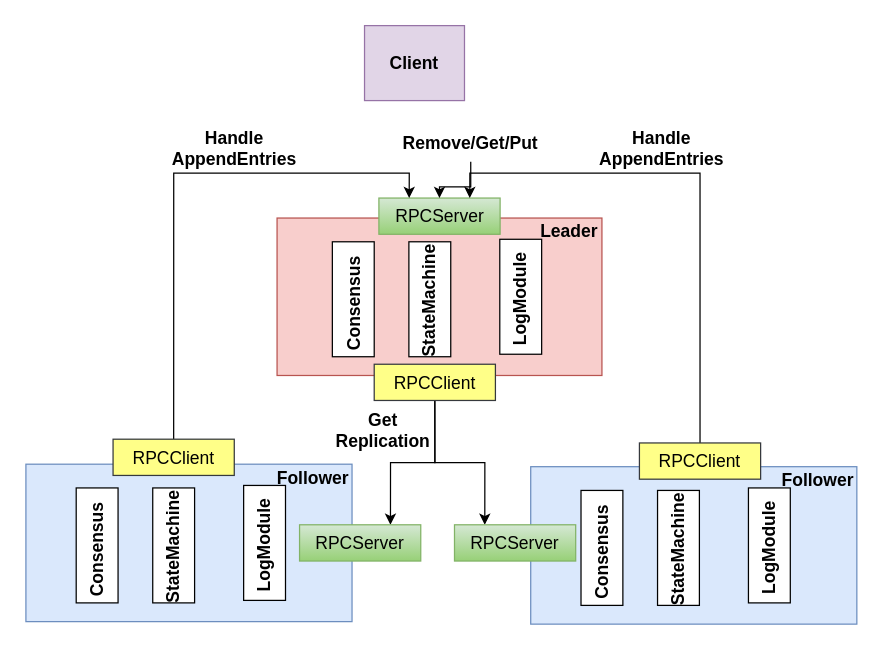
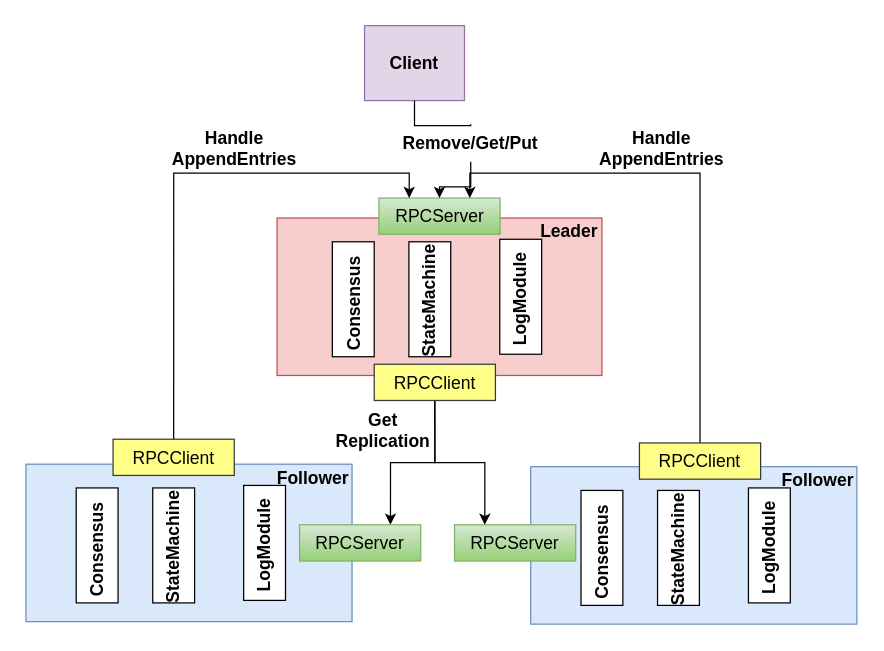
  <mxCell id="0" />
  <mxCell id="1" parent="0" />
  <mxCell id="2" value="" style="rounded=0;whiteSpace=wrap;html=1;fillColor=#f8cecc;strokeColor=#b85450;" parent="1" vertex="1"><mxGeometry x="221" y="174" width="260" height="126" as="geometry" /></mxCell>
  <mxCell id="3" value="&lt;b&gt;Leader&lt;/b&gt;" style="text;html=1;strokeColor=none;fillColor=none;align=center;verticalAlign=middle;whiteSpace=wrap;rounded=0;fontSize=14;" parent="1" vertex="1"><mxGeometry x="425" y="170" width="60" height="30" as="geometry" /></mxCell>
  <mxCell id="4" value="" style="rounded=0;whiteSpace=wrap;html=1;fontSize=14;" parent="1" vertex="1"><mxGeometry x="326.5" y="193" width="33.5" height="92" as="geometry" /></mxCell>
  <mxCell id="5" value="&lt;b&gt;StateMachine&lt;/b&gt;" style="text;html=1;strokeColor=none;fillColor=none;align=center;verticalAlign=middle;whiteSpace=wrap;rounded=0;fontSize=14;rotation=-90;" parent="1" vertex="1"><mxGeometry x="298.25" y="227.5" width="90" height="25" as="geometry" /></mxCell>
  <mxCell id="6" value="" style="rounded=0;whiteSpace=wrap;html=1;fontSize=14;" parent="1" vertex="1"><mxGeometry x="265.25" y="193" width="33.5" height="92" as="geometry" /></mxCell>
  <mxCell id="7" value="&lt;b&gt;Consensus&lt;br&gt;&lt;/b&gt;" style="text;html=1;strokeColor=none;fillColor=none;align=center;verticalAlign=middle;whiteSpace=wrap;rounded=0;fontSize=14;rotation=-90;" parent="1" vertex="1"><mxGeometry x="252" y="227.5" width="60" height="30" as="geometry" /></mxCell>
  <mxCell id="8" value="" style="rounded=0;whiteSpace=wrap;html=1;fontSize=14;" parent="1" vertex="1"><mxGeometry x="399.25" y="191" width="33.5" height="92" as="geometry" /></mxCell>
  <mxCell id="9" value="&lt;b&gt;LogModule&lt;/b&gt;" style="text;html=1;strokeColor=none;fillColor=none;align=center;verticalAlign=middle;whiteSpace=wrap;rounded=0;fontSize=14;rotation=-90;" parent="1" vertex="1"><mxGeometry x="371" y="226.5" width="90" height="25" as="geometry" /></mxCell>
  <mxCell id="10" value="" style="rounded=0;whiteSpace=wrap;html=1;fillColor=#dae8fc;strokeColor=#6c8ebf;" parent="1" vertex="1"><mxGeometry x="20" y="371" width="261" height="126" as="geometry" /></mxCell>
  <mxCell id="11" value="&lt;b&gt;Follower&lt;/b&gt;" style="text;html=1;strokeColor=none;fillColor=none;align=center;verticalAlign=middle;whiteSpace=wrap;rounded=0;fontSize=14;" parent="1" vertex="1"><mxGeometry x="220" y="367" width="60" height="30" as="geometry" /></mxCell>
  <mxCell id="12" value="" style="rounded=0;whiteSpace=wrap;html=1;fontSize=14;" parent="1" vertex="1"><mxGeometry x="121.5" y="390" width="33.5" height="92" as="geometry" /></mxCell>
  <mxCell id="13" value="&lt;b&gt;StateMachine&lt;/b&gt;" style="text;html=1;strokeColor=none;fillColor=none;align=center;verticalAlign=middle;whiteSpace=wrap;rounded=0;fontSize=14;rotation=-90;" parent="1" vertex="1"><mxGeometry x="93.25" y="424.5" width="90" height="25" as="geometry" /></mxCell>
  <mxCell id="14" value="" style="rounded=0;whiteSpace=wrap;html=1;fontSize=14;" parent="1" vertex="1"><mxGeometry x="60.25" y="390" width="33.5" height="92" as="geometry" /></mxCell>
  <mxCell id="15" value="&lt;b&gt;Consensus&lt;br&gt;&lt;/b&gt;" style="text;html=1;strokeColor=none;fillColor=none;align=center;verticalAlign=middle;whiteSpace=wrap;rounded=0;fontSize=14;rotation=-90;" parent="1" vertex="1"><mxGeometry x="47" y="424.5" width="60" height="30" as="geometry" /></mxCell>
  <mxCell id="16" value="" style="rounded=0;whiteSpace=wrap;html=1;fontSize=14;" parent="1" vertex="1"><mxGeometry x="194.25" y="388" width="33.5" height="92" as="geometry" /></mxCell>
  <mxCell id="17" value="&lt;b&gt;LogModule&lt;/b&gt;" style="text;html=1;strokeColor=none;fillColor=none;align=center;verticalAlign=middle;whiteSpace=wrap;rounded=0;fontSize=14;rotation=-90;" parent="1" vertex="1"><mxGeometry x="166" y="423.5" width="90" height="25" as="geometry" /></mxCell>
  <mxCell id="18" value="" style="rounded=0;whiteSpace=wrap;html=1;fillColor=#dae8fc;strokeColor=#6c8ebf;" parent="1" vertex="1"><mxGeometry x="424" y="373" width="261" height="126" as="geometry" /></mxCell>
  <mxCell id="19" value="&lt;b&gt;Follower&lt;/b&gt;" style="text;html=1;strokeColor=none;fillColor=none;align=center;verticalAlign=middle;whiteSpace=wrap;rounded=0;fontSize=14;" parent="1" vertex="1"><mxGeometry x="624" y="369" width="60" height="30" as="geometry" /></mxCell>
  <mxCell id="20" value="" style="rounded=0;whiteSpace=wrap;html=1;fontSize=14;" parent="1" vertex="1"><mxGeometry x="525.5" y="392" width="33.5" height="92" as="geometry" /></mxCell>
  <mxCell id="21" value="&lt;b&gt;StateMachine&lt;/b&gt;" style="text;html=1;strokeColor=none;fillColor=none;align=center;verticalAlign=middle;whiteSpace=wrap;rounded=0;fontSize=14;rotation=-90;" parent="1" vertex="1"><mxGeometry x="497.25" y="426.5" width="90" height="25" as="geometry" /></mxCell>
  <mxCell id="22" value="" style="rounded=0;whiteSpace=wrap;html=1;fontSize=14;" parent="1" vertex="1"><mxGeometry x="464.25" y="392" width="33.5" height="92" as="geometry" /></mxCell>
  <mxCell id="23" value="&lt;b&gt;Consensus&lt;br&gt;&lt;/b&gt;" style="text;html=1;strokeColor=none;fillColor=none;align=center;verticalAlign=middle;whiteSpace=wrap;rounded=0;fontSize=14;rotation=-90;" parent="1" vertex="1"><mxGeometry x="451" y="426.5" width="60" height="30" as="geometry" /></mxCell>
  <mxCell id="24" value="" style="rounded=0;whiteSpace=wrap;html=1;fontSize=14;" parent="1" vertex="1"><mxGeometry x="598.25" y="390" width="33.5" height="92" as="geometry" /></mxCell>
  <mxCell id="25" value="&lt;b&gt;LogModule&lt;/b&gt;" style="text;html=1;strokeColor=none;fillColor=none;align=center;verticalAlign=middle;whiteSpace=wrap;rounded=0;fontSize=14;rotation=-90;" parent="1" vertex="1"><mxGeometry x="570" y="425.5" width="90" height="25" as="geometry" /></mxCell>
  <mxCell id="26" style="edgeStyle=orthogonalEdgeStyle;rounded=0;orthogonalLoop=1;jettySize=auto;html=1;exitX=0.5;exitY=1;exitDx=0;exitDy=0;entryX=0.75;entryY=0;entryDx=0;entryDy=0;" parent="1" source="28" target="30" edge="1"><mxGeometry relative="1" as="geometry" /></mxCell>
  <mxCell id="27" style="edgeStyle=orthogonalEdgeStyle;rounded=0;orthogonalLoop=1;jettySize=auto;html=1;exitX=0.5;exitY=1;exitDx=0;exitDy=0;entryX=0.25;entryY=0;entryDx=0;entryDy=0;" parent="1" source="28" target="31" edge="1"><mxGeometry relative="1" as="geometry" /></mxCell>
  <mxCell id="28" value="RPCClient" style="rounded=0;whiteSpace=wrap;html=1;fontSize=14;fillColor=#ffff88;strokeColor=#36393d;" parent="1" vertex="1"><mxGeometry x="298.75" y="291" width="97" height="29" as="geometry" /></mxCell>
  <mxCell id="29" value="RPCServer" style="rounded=0;whiteSpace=wrap;html=1;fontSize=14;fillColor=#d5e8d4;strokeColor=#82b366;gradientColor=#97d077;" parent="1" vertex="1"><mxGeometry x="302.5" y="158" width="97" height="29" as="geometry" /></mxCell>
  <mxCell id="30" value="RPCServer" style="rounded=0;whiteSpace=wrap;html=1;fontSize=14;fillColor=#d5e8d4;strokeColor=#82b366;gradientColor=#97d077;" parent="1" vertex="1"><mxGeometry x="239" y="419.5" width="97" height="29" as="geometry" /></mxCell>
  <mxCell id="31" value="RPCServer" style="rounded=0;whiteSpace=wrap;html=1;fontSize=14;fillColor=#d5e8d4;strokeColor=#82b366;gradientColor=#97d077;" parent="1" vertex="1"><mxGeometry x="363" y="419.5" width="97" height="29" as="geometry" /></mxCell>
  <mxCell id="32" style="edgeStyle=orthogonalEdgeStyle;rounded=0;orthogonalLoop=1;jettySize=auto;html=1;exitX=0.5;exitY=0;exitDx=0;exitDy=0;entryX=0.25;entryY=0;entryDx=0;entryDy=0;" parent="1" source="33" target="29" edge="1"><mxGeometry relative="1" as="geometry" /></mxCell>
  <mxCell id="33" value="RPCClient" style="rounded=0;whiteSpace=wrap;html=1;fontSize=14;fillColor=#ffff88;strokeColor=#36393d;" parent="1" vertex="1"><mxGeometry x="89.75" y="351" width="97" height="29" as="geometry" /></mxCell>
  <mxCell id="34" style="edgeStyle=orthogonalEdgeStyle;rounded=0;orthogonalLoop=1;jettySize=auto;html=1;exitX=0.5;exitY=0;exitDx=0;exitDy=0;entryX=0.75;entryY=0;entryDx=0;entryDy=0;" parent="1" source="35" target="29" edge="1"><mxGeometry relative="1" as="geometry" /></mxCell>
  <mxCell id="35" value="RPCClient" style="rounded=0;whiteSpace=wrap;html=1;fontSize=14;fillColor=#ffff88;strokeColor=#36393d;" parent="1" vertex="1"><mxGeometry x="511" y="354" width="97" height="29" as="geometry" /></mxCell>
  <mxCell id="36" style="edgeStyle=orthogonalEdgeStyle;rounded=0;orthogonalLoop=1;jettySize=auto;html=1;exitX=0.5;exitY=1;exitDx=0;exitDy=0;fontSize=14;startArrow=none;" parent="1" source="41" target="29" edge="1"><mxGeometry relative="1" as="geometry" /></mxCell>
  <mxCell id="37" value="&lt;b&gt;&lt;font style=&quot;font-size: 14px;&quot;&gt;Client&lt;/font&gt;&lt;/b&gt;" style="rounded=0;whiteSpace=wrap;html=1;fillColor=#e1d5e7;strokeColor=#9673a6;" parent="1" vertex="1"><mxGeometry x="291" y="20" width="80" height="60" as="geometry" /></mxCell>
  <mxCell id="38" value="&lt;b&gt;Handle AppendEntries&lt;/b&gt;" style="text;html=1;strokeColor=none;fillColor=none;align=center;verticalAlign=middle;whiteSpace=wrap;rounded=0;fontSize=14;" parent="1" vertex="1"><mxGeometry x="157" y="103" width="60" height="30" as="geometry" /></mxCell>
  <mxCell id="39" value="&lt;b&gt;Handle AppendEntries&lt;/b&gt;" style="text;html=1;strokeColor=none;fillColor=none;align=center;verticalAlign=middle;whiteSpace=wrap;rounded=0;fontSize=14;" parent="1" vertex="1"><mxGeometry x="499" y="103" width="60" height="30" as="geometry" /></mxCell>
  <mxCell id="40" value="&lt;b&gt;Get Replication&lt;/b&gt;" style="text;html=1;strokeColor=none;fillColor=none;align=center;verticalAlign=middle;whiteSpace=wrap;rounded=0;fontSize=14;" parent="1" vertex="1"><mxGeometry x="276" y="329" width="60" height="30" as="geometry" /></mxCell>
  <mxCell id="41" value="&lt;b&gt;Remove/Get/Put&lt;/b&gt;" style="text;html=1;strokeColor=none;fillColor=none;align=center;verticalAlign=middle;whiteSpace=wrap;rounded=0;fontSize=14;" parent="1" vertex="1"><mxGeometry x="346" y="99" width="60" height="30" as="geometry" /></mxCell>
+ <mxCell id="42" value="" style="edgeStyle=orthogonalEdgeStyle;rounded=0;orthogonalLoop=1;jettySize=auto;html=1;exitX=0.5;exitY=1;exitDx=0;exitDy=0;fontSize=14;endArrow=none;" parent="1" source="37" target="41" edge="1"><mxGeometry relative="1" as="geometry"><mxPoint x="351" y="76" as="sourcePoint" /><mxPoint x="351" y="158" as="targetPoint" /></mxGeometry></mxCell>
